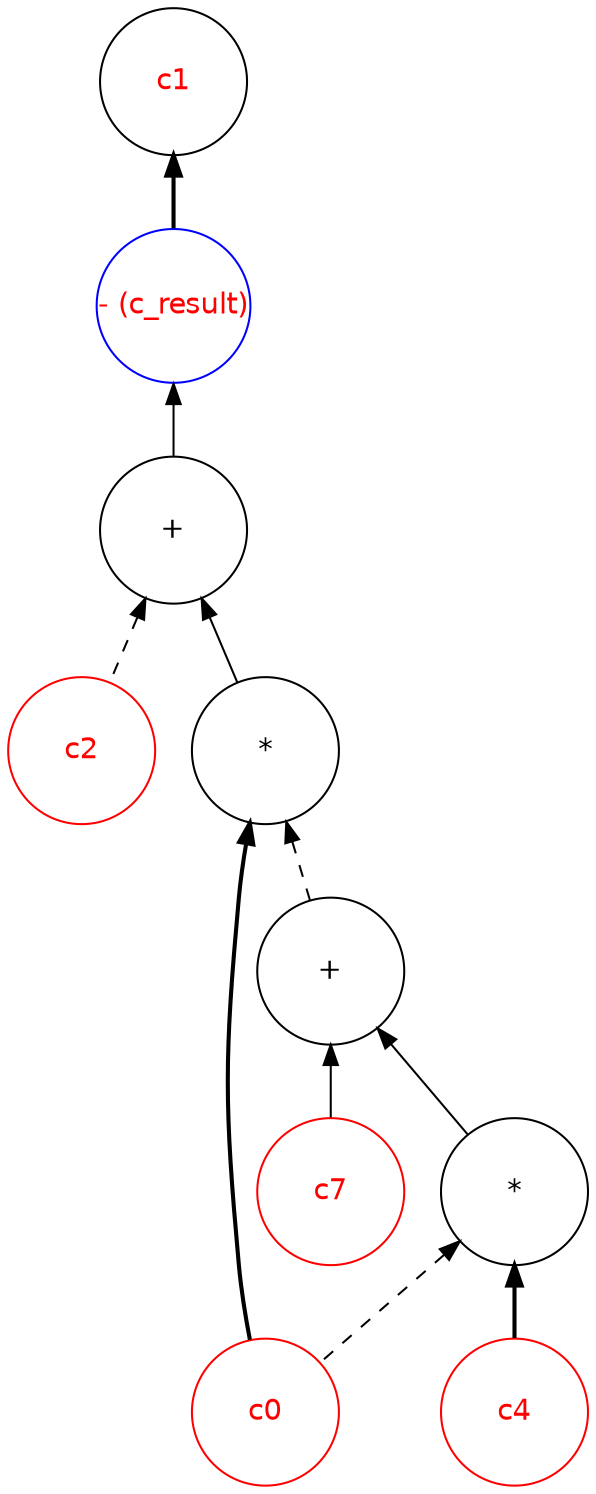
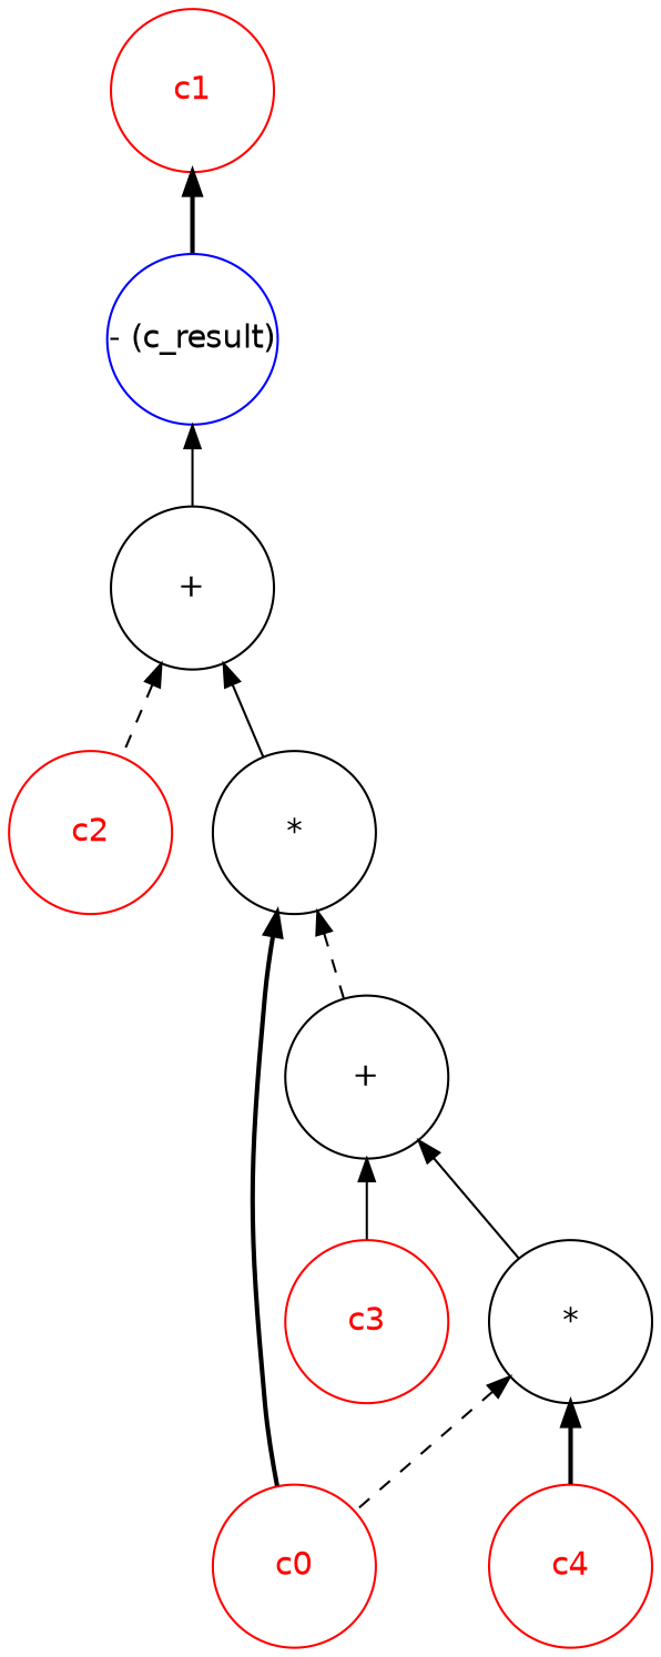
  digraph {
    fontname="DejaVu Sans"
    node [color=red fontcolor=red fontname="DejaVu Sans" margin=0 shape=circle style=solid]
    edge [dir=back fontname="DejaVu Sans" style=solid]
-   n1 [color=black label=c1 width=1]
-   n2 [color=blue label="- (c_result)" width=1]
+   n1 [label=c1 width=1]
+   n2 [color=blue fontcolor=black label="- (c_result)" width=1]
    n3 [label=c2 width=1]
    n4 [label=c0 width=1]
-   n5 [label=c7 width=1]
+   n5 [label=c3 width=1]
    n6 [label=c4 width=1]
    n7 [color=black fontcolor=black label="*" width=1]
    n8 [color=black fontcolor=black label="+" width=1]
    n9 [color=black fontcolor=black label="*" width=1]
    n10 [color=black fontcolor=black label="+" width=1]
    n1 -> n2 [style=bold]
    n2 -> n10
    n7 -> n4 [style=dashed]
    n7 -> n6 [style=bold]
    n8 -> n5
    n8 -> n7
    n9 -> n4 [style=bold]
    n9 -> n8 [style=dashed]
    n10 -> n3 [style=dashed]
    n10 -> n9
  }
